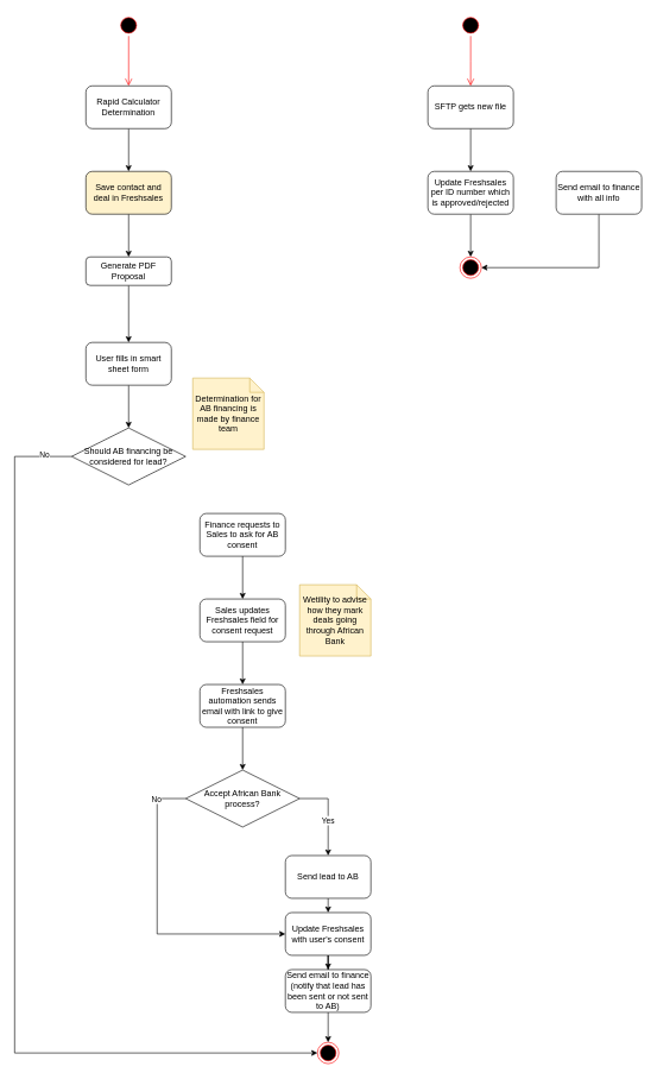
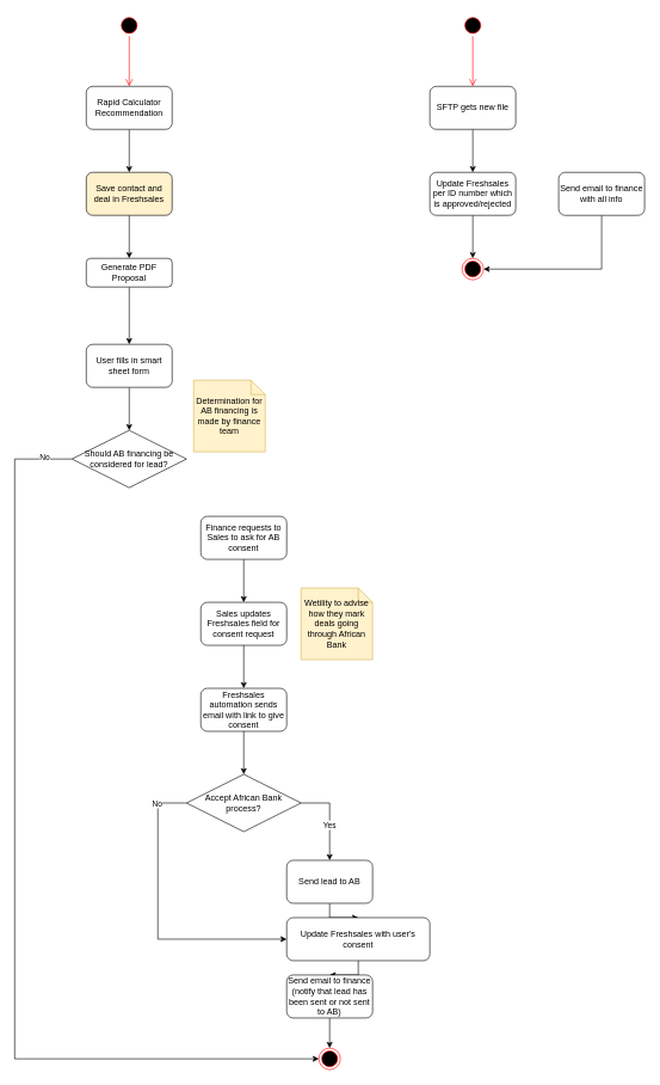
  <mxCell id="0" />
  <mxCell id="1" parent="0" />
  <mxCell id="2" value="" style="ellipse;html=1;shape=startState;fillColor=#000000;strokeColor=#ff0000;" parent="1" vertex="1"><mxGeometry x="165" y="20" width="30" height="30" as="geometry" /></mxCell>
  <mxCell id="3" value="" style="edgeStyle=orthogonalEdgeStyle;html=1;verticalAlign=bottom;endArrow=open;endSize=8;strokeColor=#ff0000;rounded=0;entryX=0.5;entryY=0;entryDx=0;entryDy=0;" parent="1" source="2" target="5" edge="1"><mxGeometry relative="1" as="geometry"><mxPoint x="180" y="110" as="targetPoint" /></mxGeometry></mxCell>
  <mxCell id="4" style="edgeStyle=orthogonalEdgeStyle;rounded=0;orthogonalLoop=1;jettySize=auto;html=1;exitX=0.5;exitY=1;exitDx=0;exitDy=0;entryX=0.5;entryY=0;entryDx=0;entryDy=0;" parent="1" source="5" target="7" edge="1"><mxGeometry relative="1" as="geometry"><mxPoint x="180" y="240" as="targetPoint" /></mxGeometry></mxCell>
- <mxCell id="5" value="Rapid Calculator Determination" style="rounded=1;whiteSpace=wrap;html=1;" parent="1" vertex="1"><mxGeometry x="120" y="120" width="120" height="60" as="geometry" /></mxCell>
+ <mxCell id="5" value="Rapid Calculator Recommendation" style="rounded=1;whiteSpace=wrap;html=1;" parent="1" vertex="1"><mxGeometry x="120" y="120" width="120" height="60" as="geometry" /></mxCell>
  <mxCell id="6" style="edgeStyle=orthogonalEdgeStyle;rounded=0;orthogonalLoop=1;jettySize=auto;html=1;exitX=0.5;exitY=1;exitDx=0;exitDy=0;" parent="1" source="7" target="9" edge="1"><mxGeometry relative="1" as="geometry" /></mxCell>
  <mxCell id="7" value="Save contact and deal in Freshsales" style="rounded=1;whiteSpace=wrap;html=1;fillColor=#fff2cc;" parent="1" vertex="1"><mxGeometry x="120" y="240" width="120" height="60" as="geometry" /></mxCell>
  <mxCell id="8" style="edgeStyle=orthogonalEdgeStyle;rounded=0;orthogonalLoop=1;jettySize=auto;html=1;exitX=0.5;exitY=1;exitDx=0;exitDy=0;" parent="1" source="9" target="11" edge="1"><mxGeometry relative="1" as="geometry" /></mxCell>
  <mxCell id="9" value="Generate PDF Proposal" style="rounded=1;whiteSpace=wrap;html=1;" parent="1" vertex="1"><mxGeometry x="120" y="360" width="120" height="40" as="geometry" /></mxCell>
  <mxCell id="10" style="edgeStyle=orthogonalEdgeStyle;rounded=0;orthogonalLoop=1;jettySize=auto;html=1;exitX=0.5;exitY=1;exitDx=0;exitDy=0;entryX=0.5;entryY=0;entryDx=0;entryDy=0;" parent="1" source="11" target="35" edge="1"><mxGeometry relative="1" as="geometry" /></mxCell>
  <mxCell id="11" value="User fills in smart sheet form" style="rounded=1;whiteSpace=wrap;html=1;" parent="1" vertex="1"><mxGeometry x="120" y="480" width="120" height="60" as="geometry" /></mxCell>
  <mxCell id="12" style="edgeStyle=orthogonalEdgeStyle;rounded=0;orthogonalLoop=1;jettySize=auto;html=1;exitX=0.5;exitY=1;exitDx=0;exitDy=0;" parent="1" source="13" target="37" edge="1"><mxGeometry relative="1" as="geometry" /></mxCell>
  <mxCell id="13" value="Finance requests to Sales to ask for AB consent" style="rounded=1;whiteSpace=wrap;html=1;" parent="1" vertex="1"><mxGeometry x="280" y="720" width="120" height="60" as="geometry" /></mxCell>
  <mxCell id="14" style="edgeStyle=orthogonalEdgeStyle;rounded=0;orthogonalLoop=1;jettySize=auto;html=1;exitX=1;exitY=0.5;exitDx=0;exitDy=0;" parent="1" source="18" target="20" edge="1"><mxGeometry relative="1" as="geometry" /></mxCell>
  <mxCell id="15" value="Yes" style="edgeLabel;html=1;align=center;verticalAlign=middle;resizable=0;points=[];" parent="14" vertex="1" connectable="0"><mxGeometry x="0.167" y="-1" relative="1" as="geometry"><mxPoint as="offset" /></mxGeometry></mxCell>
  <mxCell id="16" style="edgeStyle=orthogonalEdgeStyle;rounded=0;orthogonalLoop=1;jettySize=auto;html=1;exitX=0;exitY=0.5;exitDx=0;exitDy=0;entryX=0;entryY=0.5;entryDx=0;entryDy=0;" parent="1" source="18" target="22" edge="1"><mxGeometry relative="1" as="geometry"><Array as="points"><mxPoint x="220" y="1120" /><mxPoint x="220" y="1310" /></Array><mxPoint x="230" y="1280" as="targetPoint" /></mxGeometry></mxCell>
  <mxCell id="17" value="No" style="edgeLabel;html=1;align=center;verticalAlign=middle;resizable=0;points=[];" parent="16" vertex="1" connectable="0"><mxGeometry x="-0.807" y="-2" relative="1" as="geometry"><mxPoint as="offset" /></mxGeometry></mxCell>
  <mxCell id="18" value="Accept African Bank process?" style="rhombus;whiteSpace=wrap;html=1;" parent="1" vertex="1"><mxGeometry x="260" y="1080" width="160" height="80" as="geometry" /></mxCell>
  <mxCell id="19" style="edgeStyle=orthogonalEdgeStyle;rounded=0;orthogonalLoop=1;jettySize=auto;html=1;exitX=0.5;exitY=1;exitDx=0;exitDy=0;entryX=0.5;entryY=0;entryDx=0;entryDy=0;" parent="1" source="20" target="22" edge="1"><mxGeometry relative="1" as="geometry" /></mxCell>
  <mxCell id="20" value="Send lead to AB" style="rounded=1;whiteSpace=wrap;html=1;" parent="1" vertex="1"><mxGeometry x="400" y="1200" width="120" height="60" as="geometry" /></mxCell>
  <mxCell id="21" style="edgeStyle=orthogonalEdgeStyle;rounded=0;orthogonalLoop=1;jettySize=auto;html=1;exitX=0.5;exitY=1;exitDx=0;exitDy=0;" edge="1" parent="1" source="22" target="43"><mxGeometry relative="1" as="geometry" /></mxCell>
- <mxCell id="22" value="Update Freshsales with user's consent" style="rounded=1;whiteSpace=wrap;html=1;" parent="1" vertex="1"><mxGeometry x="400" y="1280" width="120" height="60" as="geometry" /></mxCell>
+ <mxCell id="22" value="Update Freshsales with user's consent" style="rounded=1;whiteSpace=wrap;html=1;" parent="1" vertex="1"><mxGeometry x="400" y="1280" width="200" height="60" as="geometry" /></mxCell>
  <mxCell id="23" value="" style="ellipse;html=1;shape=endState;fillColor=#000000;strokeColor=#ff0000;" parent="1" vertex="1"><mxGeometry x="445" y="1462" width="30" height="30" as="geometry" /></mxCell>
  <mxCell id="24" value="Determination for AB financing is made by finance team" style="shape=note;size=20;whiteSpace=wrap;html=1;fillColor=#fff2cc;strokeColor=#d6b656;" parent="1" vertex="1"><mxGeometry x="270" y="530" width="100" height="100" as="geometry" /></mxCell>
  <mxCell id="25" value="Wetility to advise how they mark deals going through African Bank" style="shape=note;size=20;whiteSpace=wrap;html=1;fillColor=#fff2cc;strokeColor=#d6b656;" parent="1" vertex="1"><mxGeometry x="420" y="820" width="100" height="100" as="geometry" /></mxCell>
  <mxCell id="26" style="edgeStyle=orthogonalEdgeStyle;rounded=0;orthogonalLoop=1;jettySize=auto;html=1;exitX=0.5;exitY=1;exitDx=0;exitDy=0;entryX=0.5;entryY=0;entryDx=0;entryDy=0;" parent="1" source="27" target="31" edge="1"><mxGeometry relative="1" as="geometry" /></mxCell>
  <mxCell id="27" value="SFTP gets new file" style="rounded=1;whiteSpace=wrap;html=1;" parent="1" vertex="1"><mxGeometry x="600" y="120" width="120" height="60" as="geometry" /></mxCell>
  <mxCell id="28" value="" style="ellipse;html=1;shape=startState;fillColor=#000000;strokeColor=#ff0000;" parent="1" vertex="1"><mxGeometry x="645" y="20" width="30" height="30" as="geometry" /></mxCell>
  <mxCell id="29" value="" style="edgeStyle=orthogonalEdgeStyle;html=1;verticalAlign=bottom;endArrow=open;endSize=8;strokeColor=#ff0000;rounded=0;" parent="1" source="28" edge="1"><mxGeometry relative="1" as="geometry"><mxPoint x="660" y="120" as="targetPoint" /></mxGeometry></mxCell>
  <mxCell id="30" style="edgeStyle=orthogonalEdgeStyle;rounded=0;orthogonalLoop=1;jettySize=auto;html=1;exitX=0.5;exitY=1;exitDx=0;exitDy=0;entryX=0.5;entryY=0;entryDx=0;entryDy=0;" parent="1" source="31" target="32" edge="1"><mxGeometry relative="1" as="geometry" /></mxCell>
  <mxCell id="31" value="Update Freshsales per ID number which is approved/rejected" style="rounded=1;whiteSpace=wrap;html=1;" parent="1" vertex="1"><mxGeometry x="600" y="240" width="120" height="60" as="geometry" /></mxCell>
  <mxCell id="32" value="" style="ellipse;html=1;shape=endState;fillColor=#000000;strokeColor=#ff0000;" parent="1" vertex="1"><mxGeometry x="645" y="360" width="30" height="30" as="geometry" /></mxCell>
  <mxCell id="33" style="edgeStyle=orthogonalEdgeStyle;rounded=0;orthogonalLoop=1;jettySize=auto;html=1;exitX=0;exitY=0.5;exitDx=0;exitDy=0;entryX=0;entryY=0.5;entryDx=0;entryDy=0;" parent="1" source="35" target="23" edge="1"><mxGeometry relative="1" as="geometry"><Array as="points"><mxPoint x="20" y="640" /><mxPoint x="20" y="1477" /></Array></mxGeometry></mxCell>
  <mxCell id="34" value="No" style="edgeLabel;html=1;align=center;verticalAlign=middle;resizable=0;points=[];" parent="33" connectable="0" vertex="1"><mxGeometry x="-0.942" y="-3" relative="1" as="geometry"><mxPoint as="offset" /></mxGeometry></mxCell>
  <mxCell id="35" value="Should AB financing be considered for lead?" style="rhombus;whiteSpace=wrap;html=1;" parent="1" vertex="1"><mxGeometry x="100" y="600" width="160" height="80" as="geometry" /></mxCell>
  <mxCell id="36" style="edgeStyle=orthogonalEdgeStyle;rounded=0;orthogonalLoop=1;jettySize=auto;html=1;exitX=0.5;exitY=1;exitDx=0;exitDy=0;entryX=0.5;entryY=0;entryDx=0;entryDy=0;" parent="1" source="37" target="39" edge="1"><mxGeometry relative="1" as="geometry" /></mxCell>
  <mxCell id="37" value="Sales updates Freshsales field for consent request" style="rounded=1;whiteSpace=wrap;html=1;" parent="1" vertex="1"><mxGeometry x="280" y="840" width="120" height="60" as="geometry" /></mxCell>
  <mxCell id="38" style="edgeStyle=orthogonalEdgeStyle;rounded=0;orthogonalLoop=1;jettySize=auto;html=1;exitX=0.5;exitY=1;exitDx=0;exitDy=0;entryX=0.5;entryY=0;entryDx=0;entryDy=0;" parent="1" source="39" target="18" edge="1"><mxGeometry relative="1" as="geometry" /></mxCell>
  <mxCell id="39" value="Freshsales automation sends email with link to give consent" style="rounded=1;whiteSpace=wrap;html=1;" parent="1" vertex="1"><mxGeometry x="280" y="960" width="120" height="60" as="geometry" /></mxCell>
  <mxCell id="40" style="edgeStyle=orthogonalEdgeStyle;rounded=0;orthogonalLoop=1;jettySize=auto;html=1;exitX=0.5;exitY=1;exitDx=0;exitDy=0;entryX=1;entryY=0.5;entryDx=0;entryDy=0;" parent="1" source="41" target="32" edge="1"><mxGeometry relative="1" as="geometry" /></mxCell>
  <mxCell id="41" value="Send email to finance with all info" style="rounded=1;whiteSpace=wrap;html=1;" parent="1" vertex="1"><mxGeometry x="780" y="240" width="120" height="60" as="geometry" /></mxCell>
  <mxCell id="42" style="edgeStyle=orthogonalEdgeStyle;rounded=0;orthogonalLoop=1;jettySize=auto;html=1;exitX=0.5;exitY=1;exitDx=0;exitDy=0;entryX=0.5;entryY=0;entryDx=0;entryDy=0;" edge="1" parent="1" source="43" target="23"><mxGeometry relative="1" as="geometry" /></mxCell>
  <mxCell id="43" value="Send email to finance (notify that lead has been sent or not sent to AB)" style="rounded=1;whiteSpace=wrap;html=1;" vertex="1" parent="1"><mxGeometry x="400" y="1360" width="120" height="60" as="geometry" /></mxCell>
